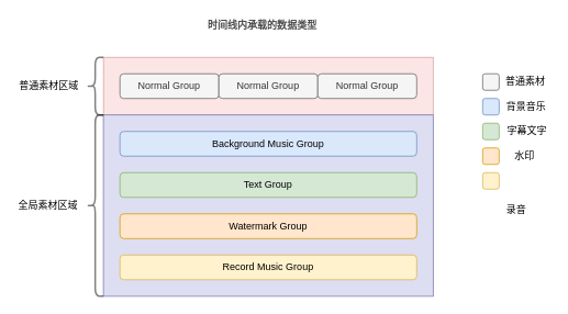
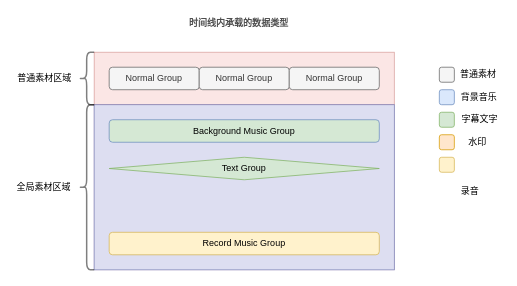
  <mxCell id="0" />
  <mxCell id="1" parent="0" />
  <mxCell id="2" value="" style="rounded=0;whiteSpace=wrap;html=1;fillColor=#f8cecc;opacity=50;strokeColor=#b85450;" vertex="1" parent="1"><mxGeometry x="125" y="69" width="400" height="70" as="geometry" /></mxCell>
  <mxCell id="3" value="Normal Group" style="rounded=1;whiteSpace=wrap;html=1;fillColor=#f5f5f5;strokeColor=#666666;fontColor=#333333;" vertex="1" parent="1"><mxGeometry x="145" y="89" width="120" height="30" as="geometry" /></mxCell>
  <mxCell id="4" value="&lt;span style=&quot;white-space: normal&quot;&gt;Normal Group&lt;/span&gt;" style="rounded=1;whiteSpace=wrap;html=1;fillColor=#f5f5f5;strokeColor=#666666;fontColor=#333333;" vertex="1" parent="1"><mxGeometry x="265" y="89" width="120" height="30" as="geometry" /></mxCell>
  <mxCell id="5" value="&lt;span style=&quot;white-space: normal&quot;&gt;Normal Group&lt;/span&gt;" style="rounded=1;whiteSpace=wrap;html=1;fillColor=#f5f5f5;strokeColor=#666666;fontColor=#333333;" vertex="1" parent="1"><mxGeometry x="385" y="89" width="120" height="30" as="geometry" /></mxCell>
  <mxCell id="6" value="" style="rounded=1;whiteSpace=wrap;html=1;fillColor=#f5f5f5;strokeColor=#666666;fontColor=#333333;" vertex="1" parent="1"><mxGeometry x="585" y="89" width="20" height="20" as="geometry" /></mxCell>
  <mxCell id="7" value="" style="rounded=1;whiteSpace=wrap;html=1;fillColor=#dae8fc;strokeColor=#6c8ebf;" vertex="1" parent="1"><mxGeometry x="585" y="119" width="20" height="20" as="geometry" /></mxCell>
  <mxCell id="8" value="" style="rounded=1;whiteSpace=wrap;html=1;fillColor=#d5e8d4;strokeColor=#82b366;" vertex="1" parent="1"><mxGeometry x="585" y="149" width="20" height="20" as="geometry" /></mxCell>
  <mxCell id="9" value="" style="rounded=1;whiteSpace=wrap;html=1;fillColor=#ffe6cc;strokeColor=#d79b00;" vertex="1" parent="1"><mxGeometry x="585" y="179" width="20" height="20" as="geometry" /></mxCell>
  <mxCell id="10" value="" style="rounded=1;whiteSpace=wrap;html=1;fillColor=#fff2cc;strokeColor=#d6b656;" vertex="1" parent="1"><mxGeometry x="585" y="209" width="20" height="20" as="geometry" /></mxCell>
  <mxCell id="11" value="普通素材" style="text;html=1;strokeColor=none;fillColor=none;align=center;verticalAlign=middle;whiteSpace=wrap;rounded=0;" vertex="1" parent="1"><mxGeometry x="607" y="89" width="60" height="20" as="geometry" /></mxCell>
  <mxCell id="12" value="背景音乐" style="text;html=1;strokeColor=none;fillColor=none;align=center;verticalAlign=middle;whiteSpace=wrap;rounded=0;" vertex="1" parent="1"><mxGeometry x="613" y="119" width="50" height="20" as="geometry" /></mxCell>
  <mxCell id="13" value="字幕文字" style="text;html=1;strokeColor=none;fillColor=none;align=center;verticalAlign=middle;whiteSpace=wrap;rounded=0;" vertex="1" parent="1"><mxGeometry x="614" y="149" width="50" height="20" as="geometry" /></mxCell>
  <mxCell id="14" value="水印" style="text;html=1;strokeColor=none;fillColor=none;align=center;verticalAlign=middle;whiteSpace=wrap;rounded=0;" vertex="1" parent="1"><mxGeometry x="616" y="179" width="40" height="20" as="geometry" /></mxCell>
  <mxCell id="15" value="录音" style="text;html=1;strokeColor=none;fillColor=none;align=center;verticalAlign=middle;whiteSpace=wrap;rounded=0;" vertex="1" parent="1"><mxGeometry x="606" y="244" width="40" height="20" as="geometry" /></mxCell>
  <mxCell id="16" value="" style="group;fillColor=#e1d5e7;strokeColor=#9673a6;" vertex="1" connectable="0" parent="1"><mxGeometry x="125" y="139" width="400" height="220" as="geometry" /></mxCell>
  <mxCell id="17" value="" style="rounded=0;whiteSpace=wrap;html=1;fillColor=#dae8fc;strokeColor=#6c8ebf;opacity=50;" vertex="1" parent="16"><mxGeometry width="400" height="220" as="geometry" /></mxCell>
  <mxCell id="18" value="" style="group" vertex="1" connectable="0" parent="16"><mxGeometry x="20" y="20" width="360" height="180" as="geometry" /></mxCell>
- <mxCell id="19" value="Background Music Group" style="rounded=1;whiteSpace=wrap;html=1;fillColor=#dae8fc;strokeColor=#6c8ebf;" vertex="1" parent="18"><mxGeometry width="360" height="30" as="geometry" /></mxCell>
- <mxCell id="20" value="Text Group" style="rounded=1;whiteSpace=wrap;html=1;fillColor=#d5e8d4;strokeColor=#82b366;" vertex="1" parent="18"><mxGeometry y="50" width="360" height="30" as="geometry" /></mxCell>
- <mxCell id="21" value="Watermark Group" style="rounded=1;whiteSpace=wrap;html=1;fillColor=#ffe6cc;strokeColor=#d79b00;" vertex="1" parent="18"><mxGeometry y="100" width="360" height="30" as="geometry" /></mxCell>
+ <mxCell id="19" value="Background Music Group" style="rounded=1;whiteSpace=wrap;html=1;fillColor=#d5e8d4;strokeColor=#6c8ebf;" vertex="1" parent="18"><mxGeometry width="360" height="30" as="geometry" /></mxCell>
+ <mxCell id="20" value="Text Group" style="rhombus;whiteSpace=wrap;html=1;fillColor=#d5e8d4;strokeColor=#82b366;" vertex="1" parent="18"><mxGeometry y="50" width="360" height="30" as="geometry" /></mxCell>
  <mxCell id="22" value="Record Music Group" style="rounded=1;whiteSpace=wrap;html=1;fillColor=#fff2cc;strokeColor=#d6b656;" vertex="1" parent="18"><mxGeometry y="150" width="360" height="30" as="geometry" /></mxCell>
  <mxCell id="23" value="" style="shape=curlyBracket;whiteSpace=wrap;html=1;rounded=1;fillColor=#E6E6E6;opacity=50;strokeWidth=2;" vertex="1" parent="1"><mxGeometry x="105" y="69" width="20" height="70" as="geometry" /></mxCell>
  <mxCell id="24" value="" style="shape=curlyBracket;whiteSpace=wrap;html=1;rounded=1;fillColor=#E6E6E6;opacity=50;strokeWidth=2;" vertex="1" parent="1"><mxGeometry x="105" y="139" width="20" height="220" as="geometry" /></mxCell>
  <mxCell id="25" value="普通素材区域" style="text;html=1;resizable=0;points=[];autosize=1;align=left;verticalAlign=top;spacingTop=-4;" vertex="1" parent="1"><mxGeometry x="21" y="94" width="90" height="20" as="geometry" /></mxCell>
  <mxCell id="26" value="全局素材区域" style="text;html=1;resizable=0;points=[];autosize=1;align=left;verticalAlign=top;spacingTop=-4;" vertex="1" parent="1"><mxGeometry x="20" y="239" width="90" height="20" as="geometry" /></mxCell>
  <mxCell id="27" value="&lt;font color=&quot;#4d4d4d&quot;&gt;&lt;b&gt;时间线内承载的数据类型&lt;/b&gt;&lt;/font&gt;" style="text;html=1;resizable=0;points=[];autosize=1;align=left;verticalAlign=top;spacingTop=-4;" vertex="1" parent="1"><mxGeometry x="250" y="20" width="150" height="20" as="geometry" /></mxCell>
